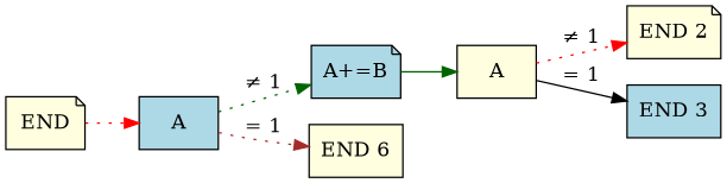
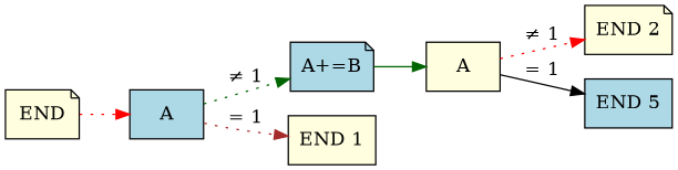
  digraph {
    rankdir=LR
    node [fillcolor=lightyellow shape=box style=filled]
    edge [color=darkgreen style=dotted]
    n1 [fillcolor=lightblue label=A]
    n2 [fillcolor=lightblue label="A+=B" shape=note]
-   n3 [label="END 6"]
+   n3 [label="END 1"]
    n4 [label=END shape=note]
    n5 [label=A]
    n6 [label="END 2" shape=note]
-   n7 [fillcolor=lightblue label="END 3"]
+   n7 [fillcolor=lightblue label="END 5"]
    n1 -> n2 [label="≠ 1"]
    n1 -> n3 [color=brown label="= 1"]
    n2 -> n5 [style=solid]
    n4 -> n1 [color=red]
    n5 -> n6 [color=red label="≠ 1"]
    n5 -> n7 [color=black label="= 1" style=solid]
  }
